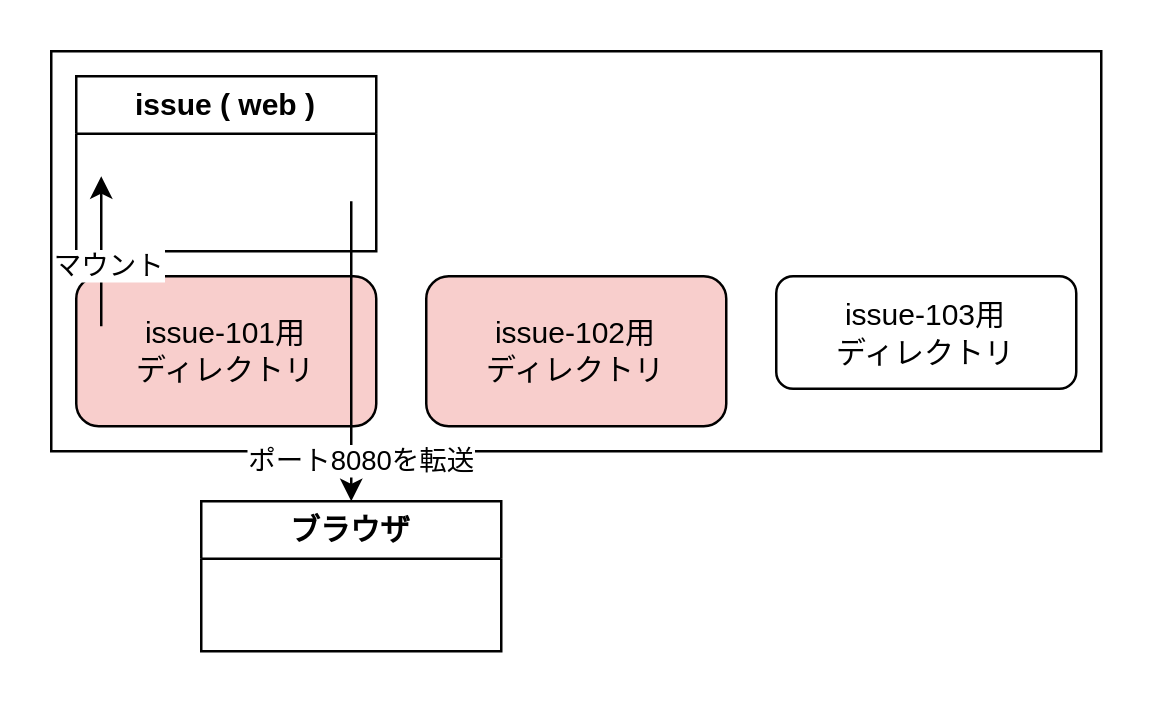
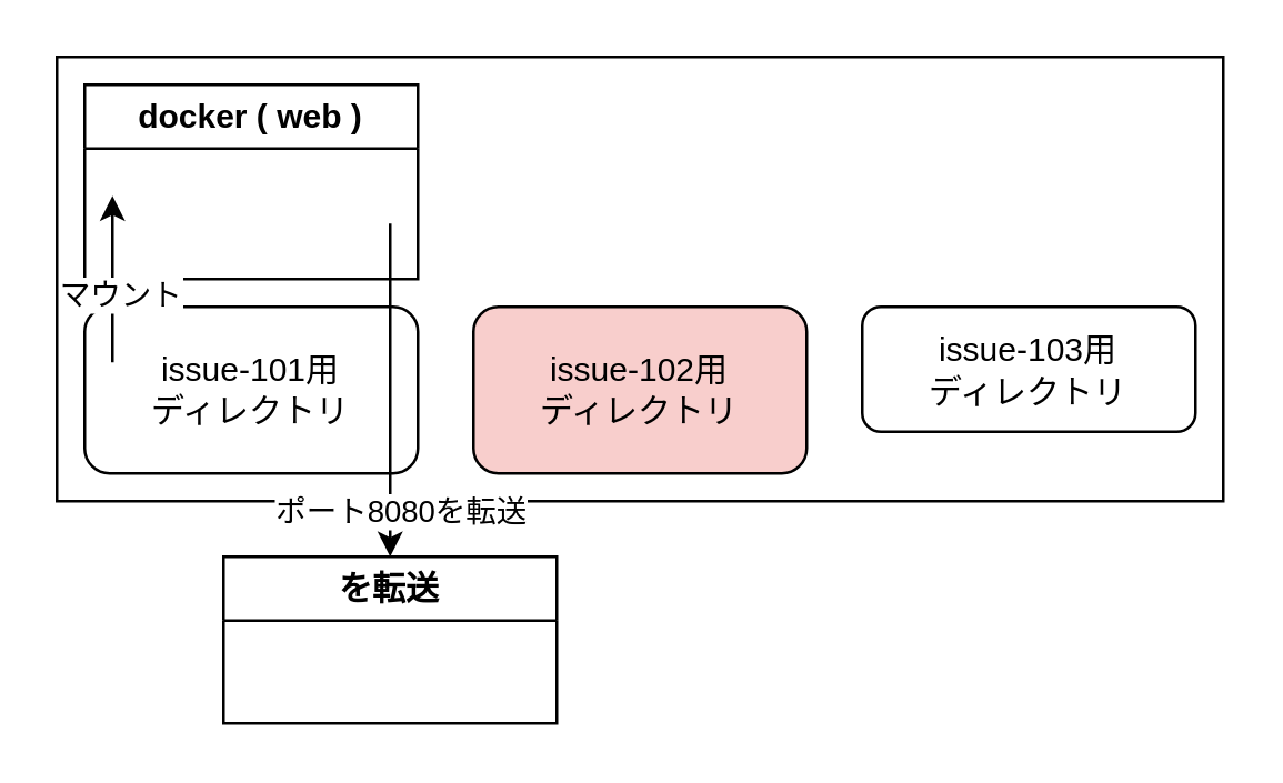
  <mxCell id="0" />
  <mxCell id="1" parent="0" />
  <mxCell id="2" value="" style="rounded=0;whiteSpace=wrap;html=1;" vertex="1" parent="1"><mxGeometry x="20" y="20" width="420" height="160" as="geometry" /></mxCell>
- <mxCell id="3" value="&lt;font face=&quot;Helvetica&quot;&gt;issue-101用&lt;/font&gt;&lt;div&gt;&lt;font face=&quot;Helvetica&quot;&gt;ディレクトリ&lt;/font&gt;&lt;/div&gt;" style="rounded=1;whiteSpace=wrap;html=1;fillColor=#f8cecc;" vertex="1" parent="1"><mxGeometry x="30" y="110" width="120" height="60" as="geometry" /></mxCell>
+ <mxCell id="3" value="&lt;font face=&quot;Helvetica&quot;&gt;issue-101用&lt;/font&gt;&lt;div&gt;&lt;font face=&quot;Helvetica&quot;&gt;ディレクトリ&lt;/font&gt;&lt;/div&gt;" style="rounded=1;whiteSpace=wrap;html=1;" vertex="1" parent="1"><mxGeometry x="30" y="110" width="120" height="60" as="geometry" /></mxCell>
  <mxCell id="4" value="&lt;font face=&quot;Helvetica&quot;&gt;issue-102用&lt;/font&gt;&lt;div&gt;&lt;font face=&quot;Helvetica&quot;&gt;ディレクトリ&lt;/font&gt;&lt;/div&gt;" style="rounded=1;whiteSpace=wrap;html=1;fillColor=#f8cecc;" vertex="1" parent="1"><mxGeometry x="170" y="110" width="120" height="60" as="geometry" /></mxCell>
  <mxCell id="5" value="&lt;font face=&quot;Helvetica&quot;&gt;issue-103用&lt;/font&gt;&lt;div&gt;&lt;font face=&quot;Helvetica&quot;&gt;ディレクトリ&lt;/font&gt;&lt;/div&gt;" style="rounded=1;whiteSpace=wrap;html=1;" vertex="1" parent="1"><mxGeometry x="310" y="110" width="120" height="45" as="geometry" /></mxCell>
- <mxCell id="6" value="issue ( web )" style="swimlane;whiteSpace=wrap;html=1;" vertex="1" parent="1"><mxGeometry x="30" y="30" width="120" height="70" as="geometry" /></mxCell>
+ <mxCell id="6" value="docker ( web )" style="swimlane;whiteSpace=wrap;html=1;" vertex="1" parent="1"><mxGeometry x="30" y="30" width="120" height="70" as="geometry" /></mxCell>
  <mxCell id="7" value="" style="endArrow=classic;html=1;rounded=0;" edge="1" parent="1"><mxGeometry width="50" height="50" relative="1" as="geometry"><mxPoint x="40" y="130" as="sourcePoint" /><mxPoint x="40" y="70" as="targetPoint" /></mxGeometry></mxCell>
  <mxCell id="8" value="マウント" style="edgeLabel;html=1;align=center;verticalAlign=middle;resizable=0;points=[];" vertex="1" connectable="0" parent="7"><mxGeometry x="-0.167" y="-2" relative="1" as="geometry"><mxPoint as="offset" /></mxGeometry></mxCell>
  <mxCell id="9" value="" style="endArrow=classic;html=1;rounded=0;" edge="1" parent="1"><mxGeometry width="50" height="50" relative="1" as="geometry"><mxPoint x="140" y="80" as="sourcePoint" /><mxPoint x="140" y="200" as="targetPoint" /></mxGeometry></mxCell>
  <mxCell id="10" value="ポート8080を転送" style="edgeLabel;html=1;align=center;verticalAlign=middle;resizable=0;points=[];" vertex="1" connectable="0" parent="9"><mxGeometry x="0.717" y="3" relative="1" as="geometry"><mxPoint as="offset" /></mxGeometry></mxCell>
- <mxCell id="11" value="ブラウザ" style="swimlane;whiteSpace=wrap;html=1;" vertex="1" parent="1"><mxGeometry x="80" y="200" width="120" height="60" as="geometry" /></mxCell>
+ <mxCell id="11" value="を転送" style="swimlane;whiteSpace=wrap;html=1;" vertex="1" parent="1"><mxGeometry x="80" y="200" width="120" height="60" as="geometry" /></mxCell>
